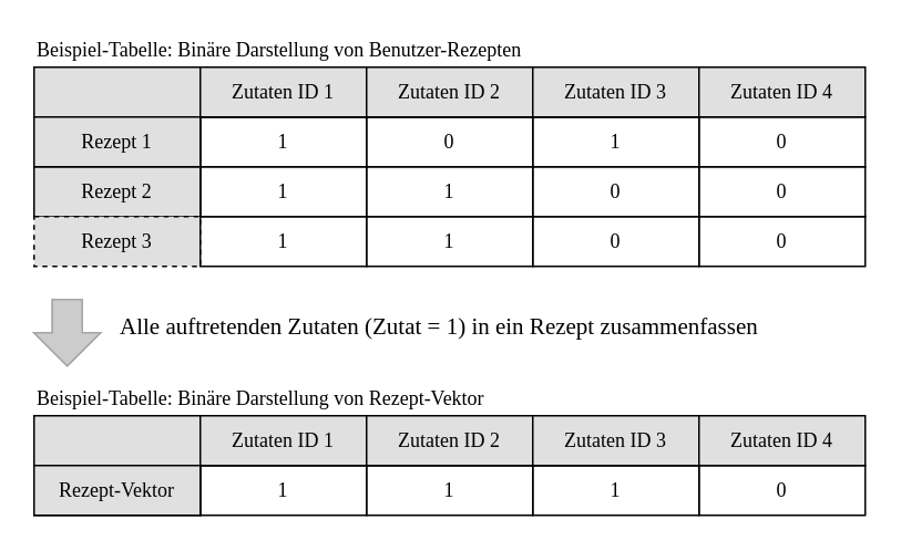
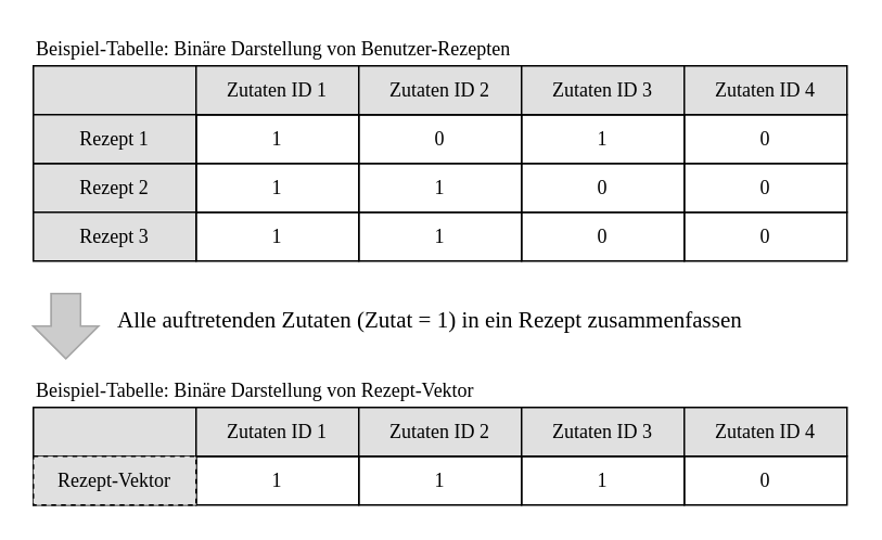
  <mxCell id="0" />
  <mxCell id="1" parent="0" />
  <mxCell id="2" value="Rezept 1" style="whiteSpace=wrap;html=1;glass=0;strokeColor=#000000;fillColor=#E0E0E0;gradientColor=none;fontSize=12;align=center;fontFamily=Inconsolata;" vertex="1" parent="1"><mxGeometry x="20" y="70" width="100" height="30" as="geometry" /></mxCell>
  <mxCell id="3" value="Rezept-DB 1" style="whiteSpace=wrap;html=1;glass=0;strokeColor=#000000;fillColor=#E0E0E0;gradientColor=none;fontSize=12;align=center;fontFamily=Inconsolata;" vertex="1" parent="1"><mxGeometry x="120" y="40" width="100" height="30" as="geometry" /></mxCell>
  <mxCell id="4" value="Rezept-DB 2" style="whiteSpace=wrap;html=1;glass=0;strokeColor=#000000;fillColor=#E0E0E0;gradientColor=none;fontSize=12;align=center;fontFamily=Inconsolata;" vertex="1" parent="1"><mxGeometry x="220" y="40" width="100" height="30" as="geometry" /></mxCell>
  <mxCell id="5" value="Rezept-DB 3" style="whiteSpace=wrap;html=1;glass=0;strokeColor=#000000;fillColor=#E0E0E0;gradientColor=none;fontSize=12;align=center;fontFamily=Inconsolata;" vertex="1" parent="1"><mxGeometry x="320" y="40" width="100" height="30" as="geometry" /></mxCell>
  <mxCell id="6" value="Rezept 2" style="whiteSpace=wrap;html=1;glass=0;strokeColor=#000000;fillColor=#E0E0E0;gradientColor=none;fontSize=12;align=center;fontFamily=Inconsolata;" vertex="1" parent="1"><mxGeometry x="20" y="100" width="100" height="30" as="geometry" /></mxCell>
  <mxCell id="7" value="1" style="whiteSpace=wrap;html=1;glass=0;strokeColor=#000000;fillColor=none;gradientColor=none;fontSize=12;align=center;fontFamily=Inconsolata;" vertex="1" parent="1"><mxGeometry x="120" y="70" width="100" height="30" as="geometry" /></mxCell>
  <mxCell id="8" value="1" style="whiteSpace=wrap;html=1;glass=0;strokeColor=#000000;fillColor=none;gradientColor=none;fontSize=12;align=center;fontFamily=Inconsolata;" vertex="1" parent="1"><mxGeometry x="120" y="100" width="100" height="30" as="geometry" /></mxCell>
  <mxCell id="9" value="0" style="whiteSpace=wrap;html=1;glass=0;strokeColor=#000000;fillColor=none;gradientColor=none;fontSize=12;align=center;fontFamily=Inconsolata;" vertex="1" parent="1"><mxGeometry x="220" y="70" width="100" height="30" as="geometry" /></mxCell>
  <mxCell id="10" value="1" style="whiteSpace=wrap;html=1;glass=0;strokeColor=#000000;fillColor=none;gradientColor=none;fontSize=12;align=center;fontFamily=Inconsolata;" vertex="1" parent="1"><mxGeometry x="320" y="70" width="100" height="30" as="geometry" /></mxCell>
  <mxCell id="11" value="1" style="whiteSpace=wrap;html=1;glass=0;strokeColor=#000000;fillColor=none;gradientColor=none;fontSize=12;align=center;fontFamily=Inconsolata;" vertex="1" parent="1"><mxGeometry x="220" y="100" width="100" height="30" as="geometry" /></mxCell>
  <mxCell id="12" value="0" style="whiteSpace=wrap;html=1;glass=0;strokeColor=#000000;fillColor=none;gradientColor=none;fontSize=12;align=center;fontFamily=Inconsolata;" vertex="1" parent="1"><mxGeometry x="320" y="100" width="100" height="30" as="geometry" /></mxCell>
  <mxCell id="13" value="" style="whiteSpace=wrap;html=1;glass=0;strokeColor=#000000;fillColor=#E0E0E0;gradientColor=none;fontSize=12;align=center;fontFamily=Inconsolata;" vertex="1" parent="1"><mxGeometry x="20" y="40" width="100" height="30" as="geometry" /></mxCell>
  <mxCell id="14" value="Rezept 2" style="whiteSpace=wrap;html=1;glass=0;strokeColor=#000000;fillColor=#E0E0E0;gradientColor=none;fontSize=12;align=center;fontFamily=Inconsolata;" vertex="1" parent="1"><mxGeometry x="20" y="100" width="100" height="30" as="geometry" /></mxCell>
- <mxCell id="15" value="Rezept 3" style="whiteSpace=wrap;html=1;glass=0;strokeColor=#000000;fillColor=#E0E0E0;gradientColor=none;fontSize=12;align=center;fontFamily=Inconsolata;dashed=1;" vertex="1" parent="1"><mxGeometry x="20" y="130" width="100" height="30" as="geometry" /></mxCell>
+ <mxCell id="15" value="Rezept 3" style="whiteSpace=wrap;html=1;glass=0;strokeColor=#000000;fillColor=#E0E0E0;gradientColor=none;fontSize=12;align=center;fontFamily=Inconsolata;" vertex="1" parent="1"><mxGeometry x="20" y="130" width="100" height="30" as="geometry" /></mxCell>
  <mxCell id="16" value="1" style="whiteSpace=wrap;html=1;glass=0;strokeColor=#000000;fillColor=none;gradientColor=none;fontSize=12;align=center;fontFamily=Inconsolata;" vertex="1" parent="1"><mxGeometry x="220" y="130" width="100" height="30" as="geometry" /></mxCell>
  <mxCell id="17" value="0" style="whiteSpace=wrap;html=1;glass=0;strokeColor=#000000;fillColor=none;gradientColor=none;fontSize=12;align=center;fontFamily=Inconsolata;" vertex="1" parent="1"><mxGeometry x="320" y="130" width="100" height="30" as="geometry" /></mxCell>
  <mxCell id="18" value="1" style="whiteSpace=wrap;html=1;glass=0;strokeColor=#000000;fillColor=none;gradientColor=none;fontSize=12;align=center;fontFamily=Inconsolata;" vertex="1" parent="1"><mxGeometry x="120" y="130" width="100" height="30" as="geometry" /></mxCell>
  <mxCell id="19" value="Rezept 1" style="whiteSpace=wrap;html=1;glass=0;strokeColor=#000000;fillColor=#E0E0E0;gradientColor=none;fontSize=12;align=center;fontFamily=Inconsolata;" vertex="1" parent="1"><mxGeometry x="20" y="70" width="100" height="30" as="geometry" /></mxCell>
  <mxCell id="20" value="Zutaten ID 1" style="whiteSpace=wrap;html=1;glass=0;strokeColor=#000000;fillColor=#E0E0E0;gradientColor=none;fontSize=12;align=center;fontFamily=Inconsolata;" vertex="1" parent="1"><mxGeometry x="120" y="40" width="100" height="30" as="geometry" /></mxCell>
  <mxCell id="21" value="Zutaten ID 2" style="whiteSpace=wrap;html=1;glass=0;strokeColor=#000000;fillColor=#E0E0E0;gradientColor=none;fontSize=12;align=center;fontFamily=Inconsolata;" vertex="1" parent="1"><mxGeometry x="220" y="40" width="100" height="30" as="geometry" /></mxCell>
  <mxCell id="22" value="Zutaten ID 3" style="whiteSpace=wrap;html=1;glass=0;strokeColor=#000000;fillColor=#E0E0E0;gradientColor=none;fontSize=12;align=center;fontFamily=Inconsolata;" vertex="1" parent="1"><mxGeometry x="320" y="40" width="100" height="30" as="geometry" /></mxCell>
  <mxCell id="23" value="Beispiel-Tabelle: Binäre Darstellung von Benutzer-Rezepten" style="text;html=1;strokeColor=none;fillColor=none;align=left;verticalAlign=middle;whiteSpace=wrap;rounded=0;glass=0;fontSize=12;fontFamily=Inconsolata;" vertex="1" parent="1"><mxGeometry x="20" y="20" width="410" height="20" as="geometry" /></mxCell>
  <mxCell id="24" value="Rezept 1" style="whiteSpace=wrap;html=1;glass=0;strokeColor=#000000;fillColor=#E0E0E0;gradientColor=none;fontSize=12;align=center;fontFamily=Inconsolata;" vertex="1" parent="1"><mxGeometry x="20" y="280" width="100" height="30" as="geometry" /></mxCell>
  <mxCell id="25" value="Rezept-DB 1" style="whiteSpace=wrap;html=1;glass=0;strokeColor=#000000;fillColor=#E0E0E0;gradientColor=none;fontSize=12;align=center;fontFamily=Inconsolata;" vertex="1" parent="1"><mxGeometry x="120" y="250" width="100" height="30" as="geometry" /></mxCell>
  <mxCell id="26" value="Rezept-DB 2" style="whiteSpace=wrap;html=1;glass=0;strokeColor=#000000;fillColor=#E0E0E0;gradientColor=none;fontSize=12;align=center;fontFamily=Inconsolata;" vertex="1" parent="1"><mxGeometry x="220" y="250" width="100" height="30" as="geometry" /></mxCell>
  <mxCell id="27" value="Rezept-DB 3" style="whiteSpace=wrap;html=1;glass=0;strokeColor=#000000;fillColor=#E0E0E0;gradientColor=none;fontSize=12;align=center;fontFamily=Inconsolata;" vertex="1" parent="1"><mxGeometry x="320" y="250" width="100" height="30" as="geometry" /></mxCell>
  <mxCell id="28" value="1" style="whiteSpace=wrap;html=1;glass=0;strokeColor=#000000;fillColor=none;gradientColor=none;fontSize=12;align=center;fontFamily=Inconsolata;" vertex="1" parent="1"><mxGeometry x="120" y="280" width="100" height="30" as="geometry" /></mxCell>
  <mxCell id="29" value="1" style="whiteSpace=wrap;html=1;glass=0;strokeColor=#000000;fillColor=none;gradientColor=none;fontSize=12;align=center;fontFamily=Inconsolata;" vertex="1" parent="1"><mxGeometry x="220" y="280" width="100" height="30" as="geometry" /></mxCell>
  <mxCell id="30" value="1" style="whiteSpace=wrap;html=1;glass=0;strokeColor=#000000;fillColor=none;gradientColor=none;fontSize=12;align=center;fontFamily=Inconsolata;" vertex="1" parent="1"><mxGeometry x="320" y="280" width="100" height="30" as="geometry" /></mxCell>
  <mxCell id="31" value="" style="whiteSpace=wrap;html=1;glass=0;strokeColor=#000000;fillColor=#E0E0E0;gradientColor=none;fontSize=12;align=center;fontFamily=Inconsolata;" vertex="1" parent="1"><mxGeometry x="20" y="250" width="100" height="30" as="geometry" /></mxCell>
- <mxCell id="32" value="Rezept-Vektor" style="whiteSpace=wrap;html=1;glass=0;strokeColor=#000000;fillColor=#E0E0E0;gradientColor=none;fontSize=12;align=center;fontFamily=Inconsolata;" vertex="1" parent="1"><mxGeometry x="20" y="280" width="100" height="30" as="geometry" /></mxCell>
+ <mxCell id="32" value="Rezept-Vektor" style="whiteSpace=wrap;html=1;glass=0;strokeColor=#000000;fillColor=#E0E0E0;gradientColor=none;fontSize=12;align=center;fontFamily=Inconsolata;dashed=1;" vertex="1" parent="1"><mxGeometry x="20" y="280" width="100" height="30" as="geometry" /></mxCell>
  <mxCell id="33" value="Zutaten ID 1" style="whiteSpace=wrap;html=1;glass=0;strokeColor=#000000;fillColor=#E0E0E0;gradientColor=none;fontSize=12;align=center;fontFamily=Inconsolata;" vertex="1" parent="1"><mxGeometry x="120" y="250" width="100" height="30" as="geometry" /></mxCell>
  <mxCell id="34" value="Zutaten ID 2" style="whiteSpace=wrap;html=1;glass=0;strokeColor=#000000;fillColor=#E0E0E0;gradientColor=none;fontSize=12;align=center;fontFamily=Inconsolata;" vertex="1" parent="1"><mxGeometry x="220" y="250" width="100" height="30" as="geometry" /></mxCell>
  <mxCell id="35" value="Zutaten ID 3" style="whiteSpace=wrap;html=1;glass=0;strokeColor=#000000;fillColor=#E0E0E0;gradientColor=none;fontSize=12;align=center;fontFamily=Inconsolata;" vertex="1" parent="1"><mxGeometry x="320" y="250" width="100" height="30" as="geometry" /></mxCell>
  <mxCell id="36" value="Zutaten ID 4" style="whiteSpace=wrap;html=1;glass=0;strokeColor=#000000;fillColor=#E0E0E0;gradientColor=none;fontSize=12;align=center;fontFamily=Inconsolata;" vertex="1" parent="1"><mxGeometry x="420" y="250" width="100" height="30" as="geometry" /></mxCell>
  <mxCell id="37" value="0" style="whiteSpace=wrap;html=1;glass=0;strokeColor=#000000;fillColor=none;gradientColor=none;fontSize=12;align=center;fontFamily=Inconsolata;" vertex="1" parent="1"><mxGeometry x="420" y="280" width="100" height="30" as="geometry" /></mxCell>
  <mxCell id="38" value="Zutaten ID 4" style="whiteSpace=wrap;html=1;glass=0;strokeColor=#000000;fillColor=#E0E0E0;gradientColor=none;fontSize=12;align=center;fontFamily=Inconsolata;" vertex="1" parent="1"><mxGeometry x="420" y="40" width="100" height="30" as="geometry" /></mxCell>
  <mxCell id="39" value="0" style="whiteSpace=wrap;html=1;glass=0;strokeColor=#000000;fillColor=none;gradientColor=none;fontSize=12;align=center;fontFamily=Inconsolata;" vertex="1" parent="1"><mxGeometry x="420" y="70" width="100" height="30" as="geometry" /></mxCell>
  <mxCell id="40" value="0" style="whiteSpace=wrap;html=1;glass=0;strokeColor=#000000;fillColor=none;gradientColor=none;fontSize=12;align=center;fontFamily=Inconsolata;" vertex="1" parent="1"><mxGeometry x="420" y="100" width="100" height="30" as="geometry" /></mxCell>
  <mxCell id="41" value="0" style="whiteSpace=wrap;html=1;glass=0;strokeColor=#000000;fillColor=none;gradientColor=none;fontSize=12;align=center;fontFamily=Inconsolata;" vertex="1" parent="1"><mxGeometry x="420" y="130" width="100" height="30" as="geometry" /></mxCell>
  <mxCell id="42" value="Beispiel-Tabelle: Binäre Darstellung von Rezept-Vektor" style="text;html=1;strokeColor=none;fillColor=none;align=left;verticalAlign=middle;whiteSpace=wrap;rounded=0;glass=0;fontSize=12;fontFamily=Inconsolata;" vertex="1" parent="1"><mxGeometry x="20" y="230" width="410" height="20" as="geometry" /></mxCell>
  <mxCell id="43" value="Alle auftretenden Zutaten (Zutat = 1) in ein Rezept zusammenfassen" style="text;strokeColor=none;fillColor=none;align=left;verticalAlign=middle;rounded=0;glass=0;fontSize=14;html=1;fontFamily=Inconsolata;" vertex="1" parent="1"><mxGeometry x="70" y="180" width="290" height="34" as="geometry" /></mxCell>
  <mxCell id="44" value="" style="shape=singleArrow;direction=south;whiteSpace=wrap;html=1;glass=0;strokeColor=#A6A6A6;fillColor=#CCCCCC;gradientColor=none;fontSize=12;align=center;arrowWidth=0.45;arrowSize=0.5;fontFamily=Inconsolata;" vertex="1" parent="1"><mxGeometry x="20" y="180" width="40" height="40" as="geometry" /></mxCell>
  <mxCell id="45" value="" style="shape=singleArrow;direction=south;whiteSpace=wrap;html=1;glass=0;strokeColor=#A6A6A6;fillColor=#CCCCCC;gradientColor=none;fontSize=12;align=center;arrowWidth=0.45;arrowSize=0.5;fontFamily=Inconsolata;" vertex="1" parent="1"><mxGeometry x="20" y="180" width="40" height="40" as="geometry" /></mxCell>
